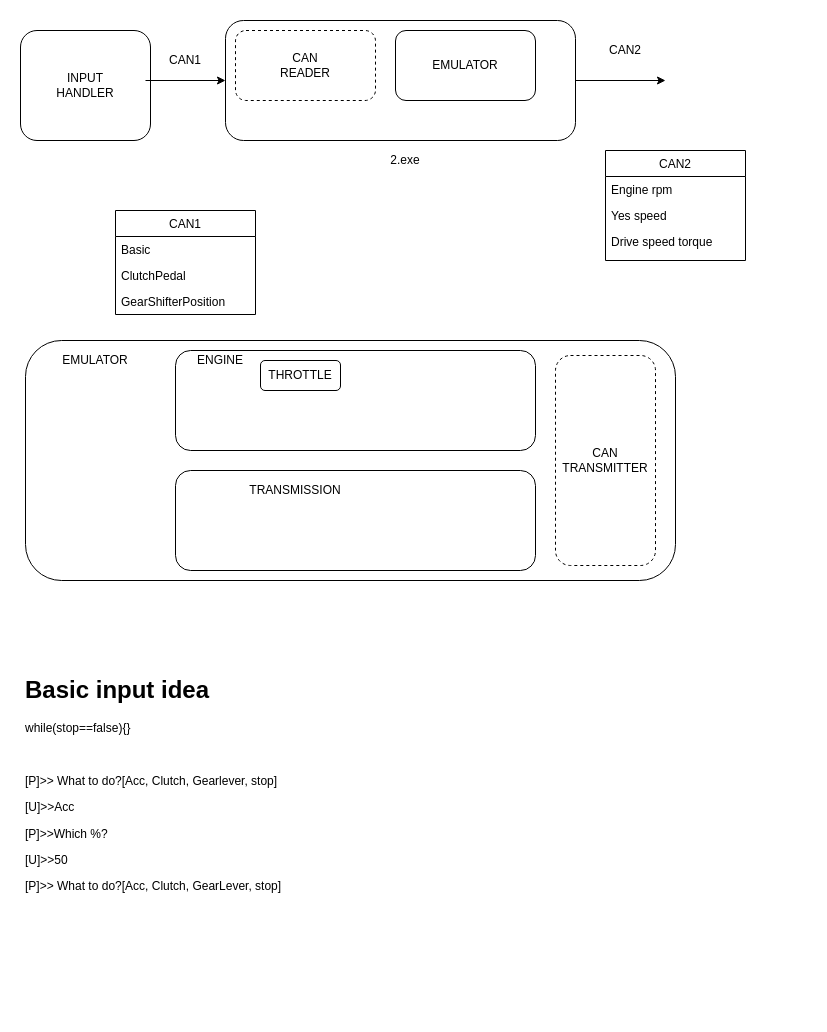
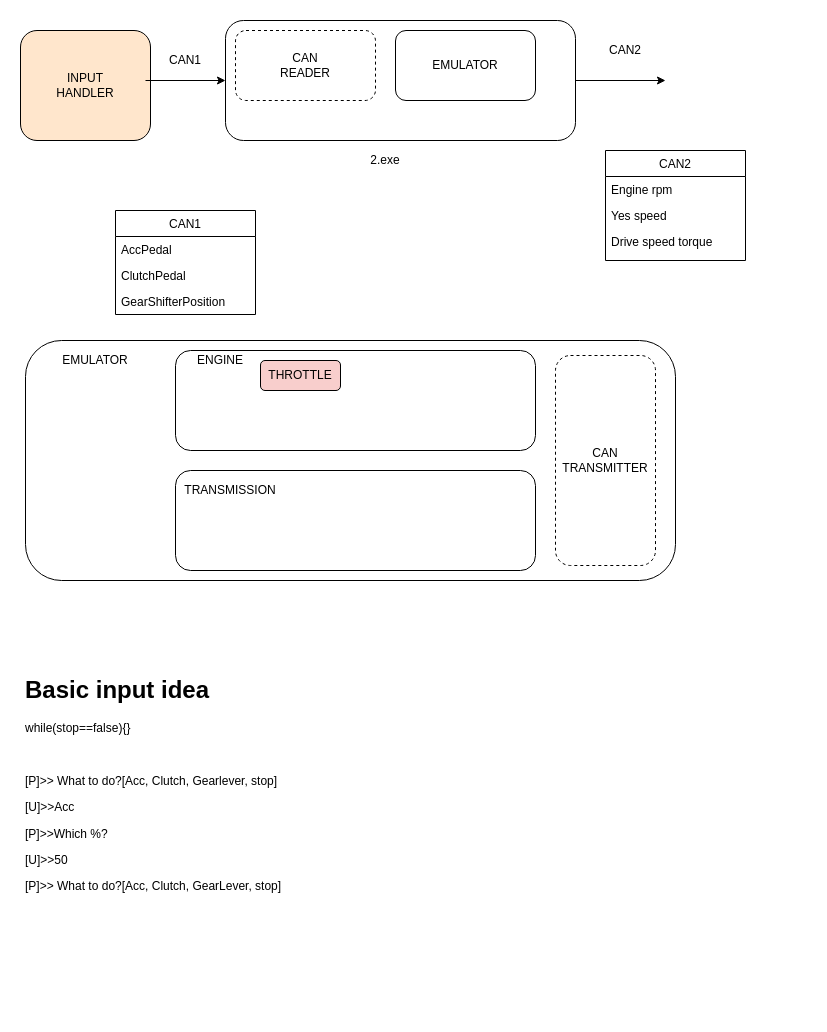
  <mxCell id="0" />
  <mxCell id="1" parent="0" />
  <mxCell id="2" style="edgeStyle=orthogonalEdgeStyle;rounded=0;orthogonalLoop=1;jettySize=auto;html=1;exitX=1;exitY=0.5;exitDx=0;exitDy=0;entryX=1;entryY=0.5;entryDx=0;entryDy=0;" parent="1" edge="1"><mxGeometry relative="1" as="geometry"><Array as="points"><mxPoint x="805" y="510" /><mxPoint x="805" y="275" /></Array><mxPoint x="765" y="275" as="targetPoint" /></mxGeometry></mxCell>
  <mxCell id="3" value="Yes" style="edgeLabel;html=1;align=center;verticalAlign=middle;resizable=0;points=[];" parent="2" vertex="1" connectable="0"><mxGeometry x="0.218" y="-2" relative="1" as="geometry"><mxPoint y="1" as="offset" /></mxGeometry></mxCell>
- <mxCell id="4" value="INPUT&lt;br&gt;HANDLER" style="rounded=1;whiteSpace=wrap;html=1;" vertex="1" parent="1"><mxGeometry x="20" y="30" width="130" height="110" as="geometry" /></mxCell>
+ <mxCell id="4" value="INPUT&lt;br&gt;HANDLER" style="rounded=1;whiteSpace=wrap;html=1;fillColor=#ffe6cc;" vertex="1" parent="1"><mxGeometry x="20" y="30" width="130" height="110" as="geometry" /></mxCell>
  <mxCell id="5" value="" style="rounded=1;whiteSpace=wrap;html=1;" vertex="1" parent="1"><mxGeometry x="225" y="20" width="350" height="120" as="geometry" /></mxCell>
  <mxCell id="6" value="CAN&lt;br&gt;READER" style="rounded=1;whiteSpace=wrap;html=1;dashed=1;" vertex="1" parent="1"><mxGeometry x="235" y="30" width="140" height="70" as="geometry" /></mxCell>
  <mxCell id="7" value="EMULATOR" style="rounded=1;whiteSpace=wrap;html=1;" vertex="1" parent="1"><mxGeometry x="395" y="30" width="140" height="70" as="geometry" /></mxCell>
- <mxCell id="8" value="2.exe" style="text;html=1;strokeColor=none;fillColor=none;align=center;verticalAlign=middle;whiteSpace=wrap;rounded=0;" vertex="1" parent="1"><mxGeometry x="385" y="150" width="40" height="20" as="geometry" /></mxCell>
+ <mxCell id="8" value="2.exe" style="text;html=1;strokeColor=none;fillColor=none;align=center;verticalAlign=middle;whiteSpace=wrap;rounded=0;" vertex="1" parent="1"><mxGeometry x="365" y="150" width="40" height="20" as="geometry" /></mxCell>
  <mxCell id="9" value="" style="endArrow=classic;html=1;entryX=0;entryY=0.5;entryDx=0;entryDy=0;" edge="1" parent="1" target="5"><mxGeometry width="50" height="50" relative="1" as="geometry"><mxPoint x="145" y="80" as="sourcePoint" /><mxPoint x="215" y="85" as="targetPoint" /></mxGeometry></mxCell>
  <mxCell id="10" value="CAN1" style="text;html=1;strokeColor=none;fillColor=none;align=center;verticalAlign=middle;whiteSpace=wrap;rounded=0;" vertex="1" parent="1"><mxGeometry x="165" y="50" width="40" height="20" as="geometry" /></mxCell>
  <mxCell id="11" value="CAN1" style="swimlane;fontStyle=0;childLayout=stackLayout;horizontal=1;startSize=26;horizontalStack=0;resizeParent=1;resizeParentMax=0;resizeLast=0;collapsible=1;marginBottom=0;" vertex="1" parent="1"><mxGeometry x="115" y="210" width="140" height="104" as="geometry" /></mxCell>
- <mxCell id="12" value="Basic" style="text;strokeColor=none;fillColor=none;align=left;verticalAlign=top;spacingLeft=4;spacingRight=4;overflow=hidden;rotatable=0;points=[[0,0.5],[1,0.5]];portConstraint=eastwest;" vertex="1" parent="11"><mxGeometry y="26" width="140" height="26" as="geometry" /></mxCell>
+ <mxCell id="12" value="AccPedal" style="text;strokeColor=none;fillColor=none;align=left;verticalAlign=top;spacingLeft=4;spacingRight=4;overflow=hidden;rotatable=0;points=[[0,0.5],[1,0.5]];portConstraint=eastwest;" vertex="1" parent="11"><mxGeometry y="26" width="140" height="26" as="geometry" /></mxCell>
  <mxCell id="13" value="ClutchPedal" style="text;strokeColor=none;fillColor=none;align=left;verticalAlign=top;spacingLeft=4;spacingRight=4;overflow=hidden;rotatable=0;points=[[0,0.5],[1,0.5]];portConstraint=eastwest;" vertex="1" parent="11"><mxGeometry y="52" width="140" height="26" as="geometry" /></mxCell>
  <mxCell id="14" value="GearShifterPosition" style="text;strokeColor=none;fillColor=none;align=left;verticalAlign=top;spacingLeft=4;spacingRight=4;overflow=hidden;rotatable=0;points=[[0,0.5],[1,0.5]];portConstraint=eastwest;" vertex="1" parent="11"><mxGeometry y="78" width="140" height="26" as="geometry" /></mxCell>
  <mxCell id="15" value="" style="endArrow=classic;html=1;" edge="1" parent="1"><mxGeometry width="50" height="50" relative="1" as="geometry"><mxPoint x="575" y="80" as="sourcePoint" /><mxPoint x="665" y="80" as="targetPoint" /></mxGeometry></mxCell>
  <mxCell id="16" value="CAN2" style="text;html=1;strokeColor=none;fillColor=none;align=center;verticalAlign=middle;whiteSpace=wrap;rounded=0;" vertex="1" parent="1"><mxGeometry x="605" y="40" width="40" height="20" as="geometry" /></mxCell>
  <mxCell id="17" value="CAN2" style="swimlane;fontStyle=0;childLayout=stackLayout;horizontal=1;startSize=26;horizontalStack=0;resizeParent=1;resizeParentMax=0;resizeLast=0;collapsible=1;marginBottom=0;" vertex="1" parent="1"><mxGeometry x="605" y="150" width="140" height="110" as="geometry"><mxRectangle x="620" y="170" width="60" height="26" as="alternateBounds" /></mxGeometry></mxCell>
  <mxCell id="18" value="Engine rpm" style="text;strokeColor=none;fillColor=none;align=left;verticalAlign=top;spacingLeft=4;spacingRight=4;overflow=hidden;rotatable=0;points=[[0,0.5],[1,0.5]];portConstraint=eastwest;" vertex="1" parent="17"><mxGeometry y="26" width="140" height="26" as="geometry" /></mxCell>
  <mxCell id="19" value="Yes speed" style="text;strokeColor=none;fillColor=none;align=left;verticalAlign=top;spacingLeft=4;spacingRight=4;overflow=hidden;rotatable=0;points=[[0,0.5],[1,0.5]];portConstraint=eastwest;" vertex="1" parent="17"><mxGeometry y="52" width="140" height="26" as="geometry" /></mxCell>
  <mxCell id="20" value="Drive speed torque" style="text;strokeColor=none;fillColor=none;align=left;verticalAlign=top;spacingLeft=4;spacingRight=4;overflow=hidden;rotatable=0;points=[[0,0.5],[1,0.5]];portConstraint=eastwest;" vertex="1" parent="17"><mxGeometry y="78" width="140" height="32" as="geometry" /></mxCell>
  <mxCell id="21" value="" style="rounded=1;whiteSpace=wrap;html=1;" vertex="1" parent="1"><mxGeometry x="25" y="340" width="650" height="240" as="geometry" /></mxCell>
  <mxCell id="22" value="EMULATOR" style="text;html=1;strokeColor=none;fillColor=none;align=center;verticalAlign=middle;whiteSpace=wrap;rounded=0;" vertex="1" parent="1"><mxGeometry x="45" y="350" width="100" height="20" as="geometry" /></mxCell>
  <mxCell id="23" value="" style="rounded=1;whiteSpace=wrap;html=1;" vertex="1" parent="1"><mxGeometry x="175" y="350" width="360" height="100" as="geometry" /></mxCell>
  <mxCell id="24" value="" style="rounded=1;whiteSpace=wrap;html=1;" vertex="1" parent="1"><mxGeometry x="175" y="470" width="360" height="100" as="geometry" /></mxCell>
  <mxCell id="25" value="ENGINE" style="text;html=1;strokeColor=none;fillColor=none;align=center;verticalAlign=middle;whiteSpace=wrap;rounded=0;" vertex="1" parent="1"><mxGeometry x="175" y="350" width="90" height="20" as="geometry" /></mxCell>
- <mxCell id="26" value="TRANSMISSION" style="text;html=1;strokeColor=none;fillColor=none;align=center;verticalAlign=middle;whiteSpace=wrap;rounded=0;" vertex="1" parent="1"><mxGeometry x="250" y="480" width="90" height="20" as="geometry" /></mxCell>
- <mxCell id="27" value="THROTTLE" style="rounded=1;whiteSpace=wrap;html=1;" vertex="1" parent="1"><mxGeometry x="260" y="360" width="80" height="30" as="geometry" /></mxCell>
+ <mxCell id="26" value="TRANSMISSION" style="text;html=1;strokeColor=none;fillColor=none;align=center;verticalAlign=middle;whiteSpace=wrap;rounded=0;" vertex="1" parent="1"><mxGeometry x="185" y="480" width="90" height="20" as="geometry" /></mxCell>
+ <mxCell id="27" value="THROTTLE" style="rounded=1;whiteSpace=wrap;html=1;fillColor=#f8cecc;" vertex="1" parent="1"><mxGeometry x="260" y="360" width="80" height="30" as="geometry" /></mxCell>
  <mxCell id="28" value="CAN&lt;br&gt;TRANSMITTER" style="rounded=1;whiteSpace=wrap;html=1;dashed=1;" vertex="1" parent="1"><mxGeometry x="555" y="355" width="100" height="210" as="geometry" /></mxCell>
  <mxCell id="29" value="&lt;h1&gt;Basic input idea&lt;/h1&gt;&lt;p&gt;while(stop==false){}&lt;/p&gt;&lt;p&gt;&lt;br&gt;&lt;/p&gt;&lt;p&gt;[P]&amp;gt;&amp;gt; What to do?[Acc, Clutch, Gearlever, stop]&lt;/p&gt;&lt;p&gt;[U]&amp;gt;&amp;gt;Acc&lt;/p&gt;&lt;p&gt;[P]&amp;gt;&amp;gt;Which %?&lt;/p&gt;&lt;p&gt;[U]&amp;gt;&amp;gt;50&lt;/p&gt;&lt;p&gt;[P]&amp;gt;&amp;gt; What to do?[Acc, Clutch, GearLever, stop]&lt;/p&gt;&lt;p&gt;&lt;br&gt;&lt;/p&gt;" style="text;html=1;strokeColor=none;fillColor=none;spacing=5;spacingTop=-20;whiteSpace=wrap;overflow=hidden;rounded=0;" vertex="1" parent="1"><mxGeometry x="20" y="670" width="360" height="340" as="geometry" /></mxCell>
